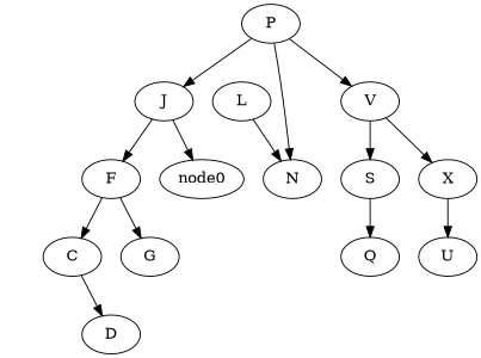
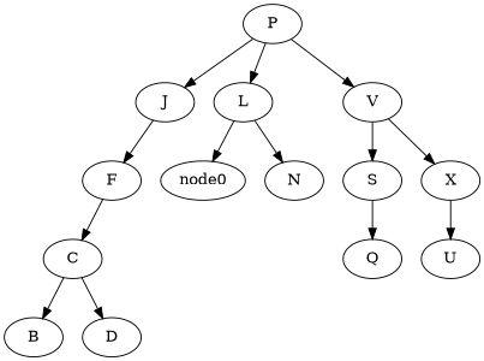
  digraph {
    J
    F
    C
-   G
    P
    L
    V
+   B
    D
    n10 [label=node0]
    N
    S
    X
    Q
    U
    J -> F
    F -> C
-   F -> G
+   C -> B
    C -> D
    P -> J
-   P -> N
+   P -> L
    P -> V
-   J -> n10
+   L -> n10
    L -> N
    V -> S
    V -> X
    S -> Q
    X -> U
  }
